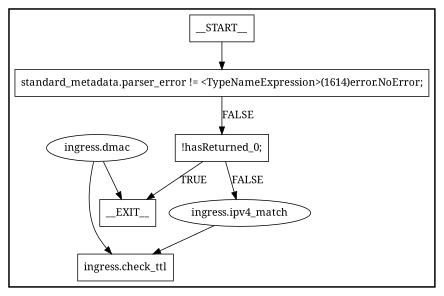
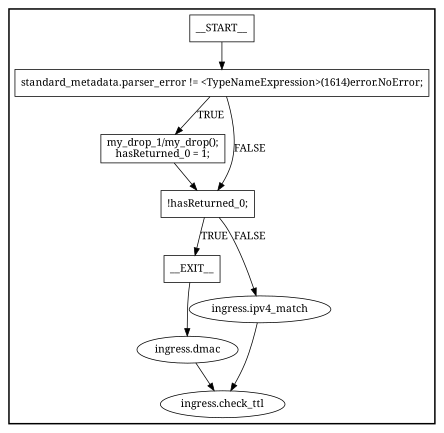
  digraph {
    fontname="Noto Serif"
    node [fontname="Noto Serif" shape=rectangle style=solid]
    edge [fontname="Noto Serif"]
    n1 [label=__START__]
    n2 [label="standard_metadata.parser_error != <TypeNameExpression>(1614)error.NoError;"]
    n3 [label=__EXIT__]
+   n4 [label="my_drop_1/my_drop();\nhasReturned_0 = 1;"]
    n5 [label="!hasReturned_0;"]
    n6 [label="ingress.ipv4_match" shape=ellipse]
-   n7 [label="ingress.check_ttl" shape=box]
+   n7 [label="ingress.check_ttl" shape=ellipse]
    n8 [label="ingress.dmac" shape=ellipse]
    subgraph cluster_1 {
      labeljust=r
      style=bold
      n1
      n2
      n3
+     n4
      n5
      n6
      n7
      n8
    }
    n1 -> n2
+   n2 -> n4 [label=TRUE]
    n2 -> n5 [label=FALSE]
+   n4 -> n5
    n5 -> n3 [label=TRUE]
    n5 -> n6 [label=FALSE]
    n6 -> n7
-   n8 -> n3
+   n3 -> n8
    n8 -> n7
  }
